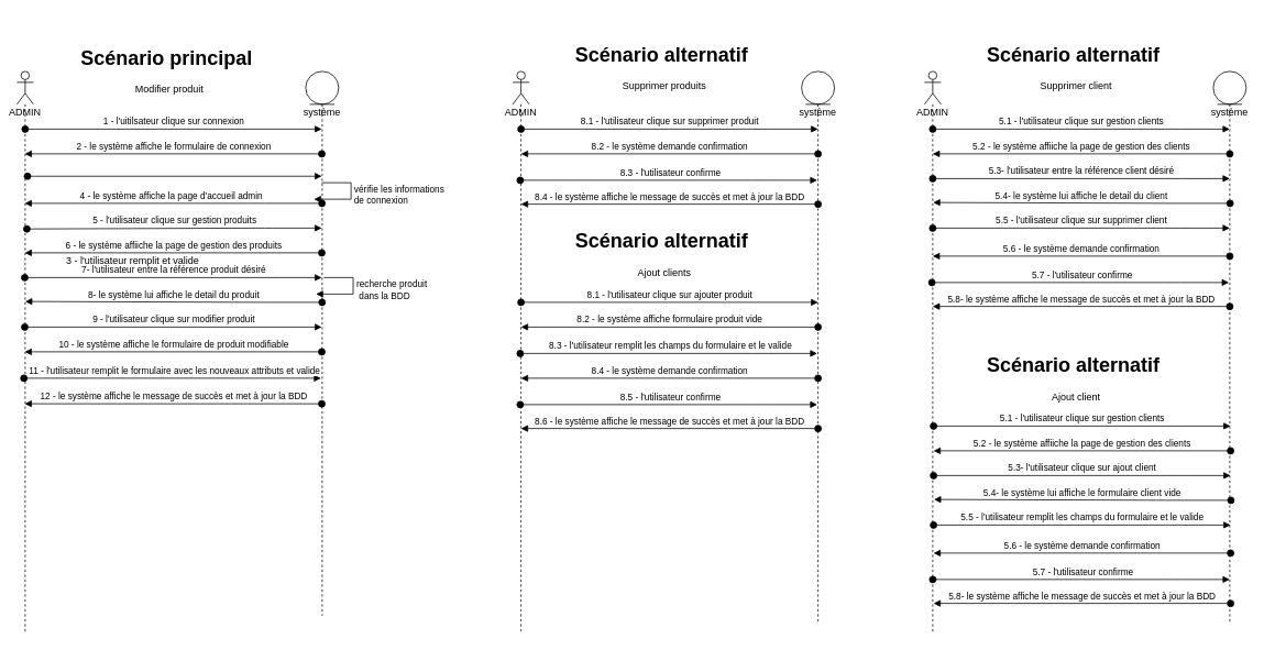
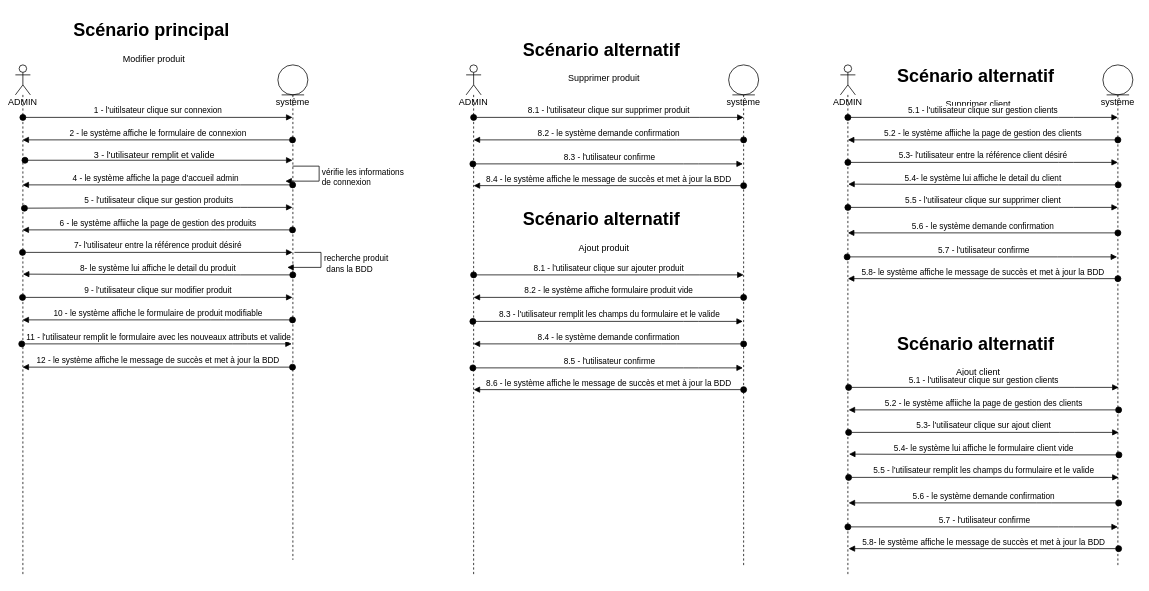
  <mxCell id="0" />
  <mxCell id="1" parent="0" />
  <mxCell id="2" value="ADMIN" style="shape=umlLifeline;participant=umlActor;perimeter=lifelinePerimeter;whiteSpace=wrap;html=1;container=1;collapsible=0;recursiveResize=0;verticalAlign=top;spacingTop=36;outlineConnect=0;" vertex="1" parent="1"><mxGeometry x="20" y="86" width="20" height="680" as="geometry" /></mxCell>
  <mxCell id="3" value="système" style="shape=umlLifeline;participant=umlEntity;perimeter=lifelinePerimeter;whiteSpace=wrap;html=1;container=1;collapsible=0;recursiveResize=0;verticalAlign=top;spacingTop=36;outlineConnect=0;" vertex="1" parent="1"><mxGeometry x="370" y="86" width="40" height="660" as="geometry" /></mxCell>
  <mxCell id="4" value="4 - le système affiche la page d'accueil admin&amp;nbsp;&amp;nbsp;" style="html=1;verticalAlign=bottom;startArrow=oval;startFill=1;endArrow=block;startSize=8;" edge="1" parent="3" target="2"><mxGeometry width="60" relative="1" as="geometry"><mxPoint x="19.69" y="160" as="sourcePoint" /><mxPoint x="-270.0" y="160" as="targetPoint" /><Array as="points"><mxPoint x="-59.81" y="160" /></Array></mxGeometry></mxCell>
  <mxCell id="5" value="8- le système lui affiche le detail du produit" style="html=1;verticalAlign=bottom;startArrow=oval;startFill=1;endArrow=block;startSize=8;" edge="1" parent="3"><mxGeometry width="60" relative="1" as="geometry"><mxPoint x="19.88" y="280" as="sourcePoint" /><mxPoint x="-340" y="279" as="targetPoint" /><Array as="points"><mxPoint x="-59.62" y="280" /></Array></mxGeometry></mxCell>
  <mxCell id="6" value="vérifie les informations &lt;br&gt;de connexion" style="edgeStyle=orthogonalEdgeStyle;html=1;align=left;spacingLeft=2;endArrow=block;rounded=0;" edge="1" parent="3"><mxGeometry relative="1" as="geometry"><mxPoint x="19.5" y="135" as="sourcePoint" /><Array as="points"><mxPoint x="55" y="135" /><mxPoint x="55" y="155" /></Array><mxPoint x="10" y="155" as="targetPoint" /></mxGeometry></mxCell>
- <mxCell id="7" value="&lt;h1&gt;Scénario principal&amp;nbsp;&lt;br&gt;&lt;/h1&gt;&lt;div&gt;Modifier produit&lt;/div&gt;&lt;div&gt;&lt;br&gt;&lt;/div&gt;" style="text;html=1;strokeColor=none;fillColor=none;spacing=5;spacingTop=-20;whiteSpace=wrap;overflow=hidden;rounded=0;align=center;" vertex="1" parent="1"><mxGeometry x="80" y="50" width="250" height="80" as="geometry" /></mxCell>
+ <mxCell id="7" value="&lt;h1&gt;Scénario principal&amp;nbsp;&lt;br&gt;&lt;/h1&gt;&lt;div&gt;Modifier produit&lt;/div&gt;&lt;div&gt;&lt;br&gt;&lt;/div&gt;" style="text;html=1;strokeColor=none;fillColor=none;spacing=5;spacingTop=-20;whiteSpace=wrap;overflow=hidden;rounded=0;align=center;" vertex="1" parent="1"><mxGeometry x="80" y="20" width="250" height="80" as="geometry" /></mxCell>
  <mxCell id="8" value="1 - l'uitilsateur clique sur connexion" style="html=1;verticalAlign=bottom;startArrow=oval;startFill=1;endArrow=block;startSize=8;" edge="1" target="3" parent="1"><mxGeometry width="60" relative="1" as="geometry"><mxPoint x="30" y="156" as="sourcePoint" /><mxPoint x="90" y="156" as="targetPoint" /></mxGeometry></mxCell>
  <mxCell id="9" value="2 - le système affiche le formulaire de connexion" style="html=1;verticalAlign=bottom;startArrow=oval;startFill=1;endArrow=block;startSize=8;" edge="1" source="3" target="2" parent="1"><mxGeometry width="60" relative="1" as="geometry"><mxPoint x="40" y="206" as="sourcePoint" /><mxPoint x="329.5" y="206" as="targetPoint" /><Array as="points"><mxPoint x="240" y="186" /></Array></mxGeometry></mxCell>
  <mxCell id="10" value="" style="html=1;verticalAlign=bottom;startArrow=oval;startFill=1;endArrow=block;startSize=8;exitX=0.64;exitY=0.187;exitDx=0;exitDy=0;exitPerimeter=0;" edge="1" source="2" target="3" parent="1"><mxGeometry x="1" y="191" width="60" relative="1" as="geometry"><mxPoint x="40" y="216" as="sourcePoint" /><mxPoint x="370" y="213" as="targetPoint" /><mxPoint x="170" y="104" as="offset" /></mxGeometry></mxCell>
  <mxCell id="11" value="5 - l'utilisateur clique sur gestion produits" style="html=1;verticalAlign=bottom;startArrow=oval;startFill=1;endArrow=block;startSize=8;exitX=0.605;exitY=0.281;exitDx=0;exitDy=0;exitPerimeter=0;" edge="1" source="2" target="3" parent="1"><mxGeometry width="60" relative="1" as="geometry"><mxPoint x="40" y="276" as="sourcePoint" /><mxPoint x="350" y="276" as="targetPoint" /><Array as="points"><mxPoint x="320" y="276" /></Array></mxGeometry></mxCell>
  <mxCell id="12" value="6 - le système affiiche la page de gestion des produits" style="html=1;verticalAlign=bottom;startArrow=oval;startFill=1;endArrow=block;startSize=8;" edge="1" source="3" target="2" parent="1"><mxGeometry width="60" relative="1" as="geometry"><mxPoint x="350" y="306" as="sourcePoint" /><mxPoint x="40" y="306" as="targetPoint" /><Array as="points"><mxPoint x="290.19" y="306" /></Array></mxGeometry></mxCell>
  <mxCell id="13" value="7- l'utilisateur entre la référence produit désiré" style="html=1;verticalAlign=bottom;startArrow=oval;startFill=1;endArrow=block;startSize=8;" edge="1" source="2" target="3" parent="1"><mxGeometry width="60" relative="1" as="geometry"><mxPoint x="50" y="336" as="sourcePoint" /><mxPoint x="340" y="336" as="targetPoint" /><Array as="points"><mxPoint x="320.19" y="336" /></Array></mxGeometry></mxCell>
  <mxCell id="14" value="9 - l'utilisateur clique sur modifier produit" style="html=1;verticalAlign=bottom;startArrow=oval;startFill=1;endArrow=block;startSize=8;" edge="1" source="2" target="3" parent="1"><mxGeometry width="60" relative="1" as="geometry"><mxPoint x="50" y="396" as="sourcePoint" /><mxPoint x="350" y="396" as="targetPoint" /><Array as="points"><mxPoint x="320.19" y="396" /></Array></mxGeometry></mxCell>
  <mxCell id="15" value="10 - le système affiche le formulaire de produit modifiable" style="html=1;verticalAlign=bottom;startArrow=oval;startFill=1;endArrow=block;startSize=8;" edge="1" source="3" target="2" parent="1"><mxGeometry width="60" relative="1" as="geometry"><mxPoint x="350" y="426" as="sourcePoint" /><mxPoint x="50" y="426" as="targetPoint" /><Array as="points"><mxPoint x="290.38" y="426" /></Array></mxGeometry></mxCell>
  <mxCell id="16" value="11 - l'utilisateur remplit le formulaire avec les nouveaux attributs et valide" style="html=1;verticalAlign=bottom;startArrow=oval;startFill=1;endArrow=block;startSize=8;" edge="1" parent="1"><mxGeometry x="0.008" width="60" relative="1" as="geometry"><mxPoint x="28.5" y="458" as="sourcePoint" /><mxPoint x="388.5" y="458" as="targetPoint" /><Array as="points"><mxPoint x="319.19" y="458" /></Array><mxPoint x="1" as="offset" /></mxGeometry></mxCell>
  <mxCell id="17" value="12 - le système affiche le message de succès et met à jour la BDD" style="html=1;verticalAlign=bottom;startArrow=oval;startFill=1;endArrow=block;startSize=8;" edge="1" parent="1"><mxGeometry width="60" relative="1" as="geometry"><mxPoint x="389.5" y="489" as="sourcePoint" /><mxPoint x="29.5" y="489" as="targetPoint" /><Array as="points"><mxPoint x="290.38" y="489" /></Array></mxGeometry></mxCell>
- <mxCell id="18" value="3 - l'utilisateur remplit et valide" style="text;html=1;align=center;verticalAlign=middle;resizable=0;points=[];autosize=1;" vertex="1" parent="1"><mxGeometry x="70" y="306" width="180" height="20" as="geometry" /></mxCell>
+ <mxCell id="18" value="3 - l'utilisateur remplit et valide" style="text;html=1;align=center;verticalAlign=middle;resizable=0;points=[];autosize=1;" vertex="1" parent="1"><mxGeometry x="115" y="196" width="180" height="20" as="geometry" /></mxCell>
  <mxCell id="19" value="recherche produit&lt;br&gt;&amp;nbsp;dans la BDD" style="edgeStyle=orthogonalEdgeStyle;html=1;align=left;spacingLeft=2;endArrow=block;rounded=0;" edge="1" parent="1"><mxGeometry relative="1" as="geometry"><mxPoint x="392" y="336" as="sourcePoint" /><Array as="points"><mxPoint x="427.5" y="336" /><mxPoint x="427.5" y="356" /></Array><mxPoint x="382.5" y="356" as="targetPoint" /></mxGeometry></mxCell>
  <mxCell id="20" value="ADMIN" style="shape=umlLifeline;participant=umlActor;perimeter=lifelinePerimeter;whiteSpace=wrap;html=1;container=1;collapsible=0;recursiveResize=0;verticalAlign=top;spacingTop=36;outlineConnect=0;" vertex="1" parent="1"><mxGeometry x="621" y="86" width="20" height="680" as="geometry" /></mxCell>
  <mxCell id="21" value="système" style="shape=umlLifeline;participant=umlEntity;perimeter=lifelinePerimeter;whiteSpace=wrap;html=1;container=1;collapsible=0;recursiveResize=0;verticalAlign=top;spacingTop=36;outlineConnect=0;" vertex="1" parent="1"><mxGeometry x="971" y="86" width="40" height="670" as="geometry" /></mxCell>
- <mxCell id="22" value="&lt;h1&gt;Scénario alternatif&amp;nbsp;&lt;br&gt;&lt;/h1&gt;&lt;div&gt;Supprimer produits&lt;/div&gt;&lt;div&gt;&lt;br&gt;&lt;/div&gt;" style="text;html=1;strokeColor=none;fillColor=none;spacing=5;spacingTop=-20;whiteSpace=wrap;overflow=hidden;rounded=0;align=center;" vertex="1" parent="1"><mxGeometry x="680" y="46" width="250" height="70" as="geometry" /></mxCell>
+ <mxCell id="22" value="&lt;h1&gt;Scénario alternatif&amp;nbsp;&lt;br&gt;&lt;/h1&gt;&lt;div&gt;Supprimer produit&lt;/div&gt;&lt;div&gt;&lt;br&gt;&lt;/div&gt;" style="text;html=1;strokeColor=none;fillColor=none;spacing=5;spacingTop=-20;whiteSpace=wrap;overflow=hidden;rounded=0;align=center;" vertex="1" parent="1"><mxGeometry x="680" y="46" width="250" height="70" as="geometry" /></mxCell>
  <mxCell id="23" value="8.1 - l'utilisateur clique sur supprimer produit" style="html=1;verticalAlign=bottom;startArrow=oval;startFill=1;endArrow=block;startSize=8;" edge="1" parent="1"><mxGeometry width="60" relative="1" as="geometry"><mxPoint x="631" y="156" as="sourcePoint" /><mxPoint x="991" y="156" as="targetPoint" /><Array as="points"><mxPoint x="921.69" y="156" /></Array></mxGeometry></mxCell>
  <mxCell id="24" value="8.2 - le système demande confirmation" style="html=1;verticalAlign=bottom;startArrow=oval;startFill=1;endArrow=block;startSize=8;" edge="1" parent="1"><mxGeometry width="60" relative="1" as="geometry"><mxPoint x="991" y="186" as="sourcePoint" /><mxPoint x="631" y="186" as="targetPoint" /><Array as="points"><mxPoint x="891.88" y="186" /></Array></mxGeometry></mxCell>
  <mxCell id="25" value="8.3 - l'utilisateur confirme" style="html=1;verticalAlign=bottom;startArrow=oval;startFill=1;endArrow=block;startSize=8;" edge="1" parent="1"><mxGeometry x="0.008" width="60" relative="1" as="geometry"><mxPoint x="630" y="218" as="sourcePoint" /><mxPoint x="990" y="218" as="targetPoint" /><Array as="points"><mxPoint x="920.69" y="218" /></Array><mxPoint x="1" as="offset" /></mxGeometry></mxCell>
  <mxCell id="26" value="8.4 - le système affiche le message de succès et met à jour la BDD" style="html=1;verticalAlign=bottom;startArrow=oval;startFill=1;endArrow=block;startSize=8;" edge="1" parent="1"><mxGeometry width="60" relative="1" as="geometry"><mxPoint x="991" y="247" as="sourcePoint" /><mxPoint x="631" y="247" as="targetPoint" /><Array as="points"><mxPoint x="891.88" y="247" /></Array></mxGeometry></mxCell>
- <mxCell id="27" value="&lt;h1&gt;Scénario alternatif&amp;nbsp;&lt;br&gt;&lt;/h1&gt;&lt;div&gt;Ajout clients&lt;/div&gt;&lt;div&gt;&lt;br&gt;&lt;/div&gt;" style="text;html=1;strokeColor=none;fillColor=none;spacing=5;spacingTop=-20;whiteSpace=wrap;overflow=hidden;rounded=0;align=center;" vertex="1" parent="1"><mxGeometry x="680" y="272" width="250" height="70" as="geometry" /></mxCell>
+ <mxCell id="27" value="&lt;h1&gt;Scénario alternatif&amp;nbsp;&lt;br&gt;&lt;/h1&gt;&lt;div&gt;Ajout produit&lt;/div&gt;&lt;div&gt;&lt;br&gt;&lt;/div&gt;" style="text;html=1;strokeColor=none;fillColor=none;spacing=5;spacingTop=-20;whiteSpace=wrap;overflow=hidden;rounded=0;align=center;" vertex="1" parent="1"><mxGeometry x="680" y="272" width="250" height="70" as="geometry" /></mxCell>
  <mxCell id="28" value="8.1 - l'utilisateur clique sur ajouter produit" style="html=1;verticalAlign=bottom;startArrow=oval;startFill=1;endArrow=block;startSize=8;" edge="1" parent="1"><mxGeometry width="60" relative="1" as="geometry"><mxPoint x="631" y="366" as="sourcePoint" /><mxPoint x="991" y="366" as="targetPoint" /><Array as="points"><mxPoint x="921.69" y="366" /></Array></mxGeometry></mxCell>
  <mxCell id="29" value="8.2 - le système affiche formulaire produit vide" style="html=1;verticalAlign=bottom;startArrow=oval;startFill=1;endArrow=block;startSize=8;" edge="1" parent="1"><mxGeometry width="60" relative="1" as="geometry"><mxPoint x="991" y="396" as="sourcePoint" /><mxPoint x="631" y="396" as="targetPoint" /><Array as="points"><mxPoint x="891.88" y="396" /></Array></mxGeometry></mxCell>
  <mxCell id="30" value="8.3 - l'utilisateur remplit les champs du formulaire et le valide" style="html=1;verticalAlign=bottom;startArrow=oval;startFill=1;endArrow=block;startSize=8;" edge="1" parent="1"><mxGeometry x="0.008" width="60" relative="1" as="geometry"><mxPoint x="630" y="428" as="sourcePoint" /><mxPoint x="990" y="428" as="targetPoint" /><Array as="points"><mxPoint x="920.69" y="428" /></Array><mxPoint x="1" as="offset" /></mxGeometry></mxCell>
  <mxCell id="31" value="8.4 - le système demande confirmation" style="html=1;verticalAlign=bottom;startArrow=oval;startFill=1;endArrow=block;startSize=8;" edge="1" parent="1"><mxGeometry width="60" relative="1" as="geometry"><mxPoint x="991" y="458" as="sourcePoint" /><mxPoint x="631" y="458" as="targetPoint" /><Array as="points"><mxPoint x="891.88" y="458" /></Array></mxGeometry></mxCell>
  <mxCell id="32" value="8.5 - l'utilisateur confirme" style="html=1;verticalAlign=bottom;startArrow=oval;startFill=1;endArrow=block;startSize=8;" edge="1" parent="1"><mxGeometry x="0.008" width="60" relative="1" as="geometry"><mxPoint x="630" y="490" as="sourcePoint" /><mxPoint x="990" y="490" as="targetPoint" /><Array as="points"><mxPoint x="920.69" y="490" /></Array><mxPoint x="1" as="offset" /></mxGeometry></mxCell>
  <mxCell id="33" value="8.6 - le système affiche le message de succès et met à jour la BDD" style="html=1;verticalAlign=bottom;startArrow=oval;startFill=1;endArrow=block;startSize=8;" edge="1" parent="1"><mxGeometry width="60" relative="1" as="geometry"><mxPoint x="991" y="519" as="sourcePoint" /><mxPoint x="631" y="519" as="targetPoint" /><Array as="points"><mxPoint x="891.88" y="519" /></Array></mxGeometry></mxCell>
  <mxCell id="34" value="ADMIN" style="shape=umlLifeline;participant=umlActor;perimeter=lifelinePerimeter;whiteSpace=wrap;html=1;container=1;collapsible=0;recursiveResize=0;verticalAlign=top;spacingTop=36;outlineConnect=0;" vertex="1" parent="1"><mxGeometry x="1120" y="86" width="20" height="680" as="geometry" /></mxCell>
  <mxCell id="35" value="système" style="shape=umlLifeline;participant=umlEntity;perimeter=lifelinePerimeter;whiteSpace=wrap;html=1;container=1;collapsible=0;recursiveResize=0;verticalAlign=top;spacingTop=36;outlineConnect=0;" vertex="1" parent="1"><mxGeometry x="1470" y="86" width="40" height="670" as="geometry" /></mxCell>
- <mxCell id="36" value="&lt;h1&gt;Scénario alternatif&amp;nbsp;&lt;br&gt;&lt;/h1&gt;&lt;div&gt;Supprimer client&lt;/div&gt;&lt;div&gt;&lt;br&gt;&lt;/div&gt;" style="text;html=1;strokeColor=none;fillColor=none;spacing=5;spacingTop=-20;whiteSpace=wrap;overflow=hidden;rounded=0;align=center;" vertex="1" parent="1"><mxGeometry x="1179" y="46" width="250" height="70" as="geometry" /></mxCell>
+ <mxCell id="36" value="&lt;h1&gt;Scénario alternatif&amp;nbsp;&lt;br&gt;&lt;/h1&gt;&lt;div&gt;Supprimer client&lt;/div&gt;&lt;div&gt;&lt;br&gt;&lt;/div&gt;" style="text;html=1;strokeColor=none;fillColor=none;spacing=5;spacingTop=-20;whiteSpace=wrap;overflow=hidden;rounded=0;align=center;" vertex="1" parent="1"><mxGeometry x="1179" y="81" width="250" height="70" as="geometry" /></mxCell>
  <mxCell id="37" value="5.1 - l'utilisateur clique sur gestion clients" style="html=1;verticalAlign=bottom;startArrow=oval;startFill=1;endArrow=block;startSize=8;" edge="1" parent="1"><mxGeometry width="60" relative="1" as="geometry"><mxPoint x="1130" y="156" as="sourcePoint" /><mxPoint x="1490" y="156" as="targetPoint" /><Array as="points"><mxPoint x="1420.69" y="156" /></Array></mxGeometry></mxCell>
  <mxCell id="38" value="5.6 - le système demande confirmation" style="html=1;verticalAlign=bottom;startArrow=oval;startFill=1;endArrow=block;startSize=8;" edge="1" parent="1"><mxGeometry width="60" relative="1" as="geometry"><mxPoint x="1490" y="310" as="sourcePoint" /><mxPoint x="1130" y="310" as="targetPoint" /><Array as="points"><mxPoint x="1390.88" y="310" /></Array></mxGeometry></mxCell>
  <mxCell id="39" value="5.7 - l'utilisateur confirme" style="html=1;verticalAlign=bottom;startArrow=oval;startFill=1;endArrow=block;startSize=8;" edge="1" parent="1"><mxGeometry x="0.008" width="60" relative="1" as="geometry"><mxPoint x="1129" y="342" as="sourcePoint" /><mxPoint x="1489" y="342" as="targetPoint" /><Array as="points"><mxPoint x="1419.69" y="342" /></Array><mxPoint x="1" as="offset" /></mxGeometry></mxCell>
  <mxCell id="40" value="5.8- le système affiche le message de succès et met à jour la BDD" style="html=1;verticalAlign=bottom;startArrow=oval;startFill=1;endArrow=block;startSize=8;" edge="1" parent="1"><mxGeometry width="60" relative="1" as="geometry"><mxPoint x="1490" y="371" as="sourcePoint" /><mxPoint x="1130" y="371" as="targetPoint" /><Array as="points"><mxPoint x="1390.88" y="371" /></Array></mxGeometry></mxCell>
- <mxCell id="41" value="&lt;h1&gt;Scénario alternatif&amp;nbsp;&lt;br&gt;&lt;/h1&gt;&lt;div&gt;Ajout client&lt;/div&gt;&lt;div&gt;&lt;br&gt;&lt;/div&gt;" style="text;html=1;strokeColor=none;fillColor=none;spacing=5;spacingTop=-20;whiteSpace=wrap;overflow=hidden;rounded=0;align=center;" vertex="1" parent="1"><mxGeometry x="1179" y="423" width="250" height="70" as="geometry" /></mxCell>
+ <mxCell id="41" value="&lt;h1&gt;Scénario alternatif&amp;nbsp;&lt;br&gt;&lt;/h1&gt;&lt;div&gt;Ajout client&lt;/div&gt;&lt;div&gt;&lt;br&gt;&lt;/div&gt;" style="text;html=1;strokeColor=none;fillColor=none;spacing=5;spacingTop=-20;whiteSpace=wrap;overflow=hidden;rounded=0;align=center;" vertex="1" parent="1"><mxGeometry x="1179" y="438" width="250" height="70" as="geometry" /></mxCell>
  <mxCell id="42" value="5.4- le système lui affiche le detail du client" style="html=1;verticalAlign=bottom;startArrow=oval;startFill=1;endArrow=block;startSize=8;" edge="1" parent="1"><mxGeometry width="60" relative="1" as="geometry"><mxPoint x="1490.38" y="246" as="sourcePoint" /><mxPoint x="1130.5" y="245" as="targetPoint" /><Array as="points"><mxPoint x="1410.88" y="246" /></Array></mxGeometry></mxCell>
  <mxCell id="43" value="5.2 - le système affiiche la page de gestion des clients" style="html=1;verticalAlign=bottom;startArrow=oval;startFill=1;endArrow=block;startSize=8;" edge="1" parent="1"><mxGeometry width="60" relative="1" as="geometry"><mxPoint x="1490" y="186" as="sourcePoint" /><mxPoint x="1130" y="186" as="targetPoint" /><Array as="points"><mxPoint x="1390.69" y="186" /></Array></mxGeometry></mxCell>
  <mxCell id="44" value="5.3- l'utilisateur entre la référence client désiré" style="html=1;verticalAlign=bottom;startArrow=oval;startFill=1;endArrow=block;startSize=8;" edge="1" parent="1"><mxGeometry width="60" relative="1" as="geometry"><mxPoint x="1130" y="216" as="sourcePoint" /><mxPoint x="1490" y="216" as="targetPoint" /><Array as="points"><mxPoint x="1420.69" y="216" /></Array></mxGeometry></mxCell>
  <mxCell id="45" value="5.5 - l'utilisateur clique sur supprimer client" style="html=1;verticalAlign=bottom;startArrow=oval;startFill=1;endArrow=block;startSize=8;" edge="1" parent="1"><mxGeometry width="60" relative="1" as="geometry"><mxPoint x="1130" y="276" as="sourcePoint" /><mxPoint x="1490" y="276" as="targetPoint" /><Array as="points"><mxPoint x="1420.69" y="276" /></Array></mxGeometry></mxCell>
  <mxCell id="46" value="5.1 - l'utilisateur clique sur gestion clients" style="html=1;verticalAlign=bottom;startArrow=oval;startFill=1;endArrow=block;startSize=8;" edge="1" parent="1"><mxGeometry width="60" relative="1" as="geometry"><mxPoint x="1131" y="516" as="sourcePoint" /><mxPoint x="1491" y="516" as="targetPoint" /><Array as="points"><mxPoint x="1421.69" y="516" /></Array></mxGeometry></mxCell>
  <mxCell id="47" value="5.6 - le système demande confirmation" style="html=1;verticalAlign=bottom;startArrow=oval;startFill=1;endArrow=block;startSize=8;" edge="1" parent="1"><mxGeometry width="60" relative="1" as="geometry"><mxPoint x="1491" y="670" as="sourcePoint" /><mxPoint x="1131" y="670" as="targetPoint" /><Array as="points"><mxPoint x="1391.88" y="670" /></Array></mxGeometry></mxCell>
  <mxCell id="48" value="5.7 - l'utilisateur confirme" style="html=1;verticalAlign=bottom;startArrow=oval;startFill=1;endArrow=block;startSize=8;" edge="1" parent="1"><mxGeometry x="0.008" width="60" relative="1" as="geometry"><mxPoint x="1130" y="702" as="sourcePoint" /><mxPoint x="1490" y="702" as="targetPoint" /><Array as="points"><mxPoint x="1420.69" y="702" /></Array><mxPoint x="1" as="offset" /></mxGeometry></mxCell>
  <mxCell id="49" value="5.8- le système affiche le message de succès et met à jour la BDD" style="html=1;verticalAlign=bottom;startArrow=oval;startFill=1;endArrow=block;startSize=8;" edge="1" parent="1"><mxGeometry width="60" relative="1" as="geometry"><mxPoint x="1491" y="731" as="sourcePoint" /><mxPoint x="1131" y="731" as="targetPoint" /><Array as="points"><mxPoint x="1391.88" y="731" /></Array></mxGeometry></mxCell>
  <mxCell id="50" value="5.4- le système lui affiche le formulaire client vide" style="html=1;verticalAlign=bottom;startArrow=oval;startFill=1;endArrow=block;startSize=8;" edge="1" parent="1"><mxGeometry width="60" relative="1" as="geometry"><mxPoint x="1491.38" y="606" as="sourcePoint" /><mxPoint x="1131.5" y="605" as="targetPoint" /><Array as="points"><mxPoint x="1411.88" y="606" /></Array></mxGeometry></mxCell>
  <mxCell id="51" value="5.2 - le système affiiche la page de gestion des clients" style="html=1;verticalAlign=bottom;startArrow=oval;startFill=1;endArrow=block;startSize=8;" edge="1" parent="1"><mxGeometry width="60" relative="1" as="geometry"><mxPoint x="1491" y="546" as="sourcePoint" /><mxPoint x="1131" y="546" as="targetPoint" /><Array as="points"><mxPoint x="1391.69" y="546" /></Array></mxGeometry></mxCell>
  <mxCell id="52" value="5.3- l'utilisateur clique sur ajout client" style="html=1;verticalAlign=bottom;startArrow=oval;startFill=1;endArrow=block;startSize=8;" edge="1" parent="1"><mxGeometry width="60" relative="1" as="geometry"><mxPoint x="1131" y="576" as="sourcePoint" /><mxPoint x="1491" y="576" as="targetPoint" /><Array as="points"><mxPoint x="1421.69" y="576" /></Array></mxGeometry></mxCell>
  <mxCell id="53" value="5.5 - l'utilisateur remplit les champs du formulaire et le valide" style="html=1;verticalAlign=bottom;startArrow=oval;startFill=1;endArrow=block;startSize=8;" edge="1" parent="1"><mxGeometry width="60" relative="1" as="geometry"><mxPoint x="1131" y="636" as="sourcePoint" /><mxPoint x="1491" y="636" as="targetPoint" /><Array as="points"><mxPoint x="1421.69" y="636" /></Array></mxGeometry></mxCell>
